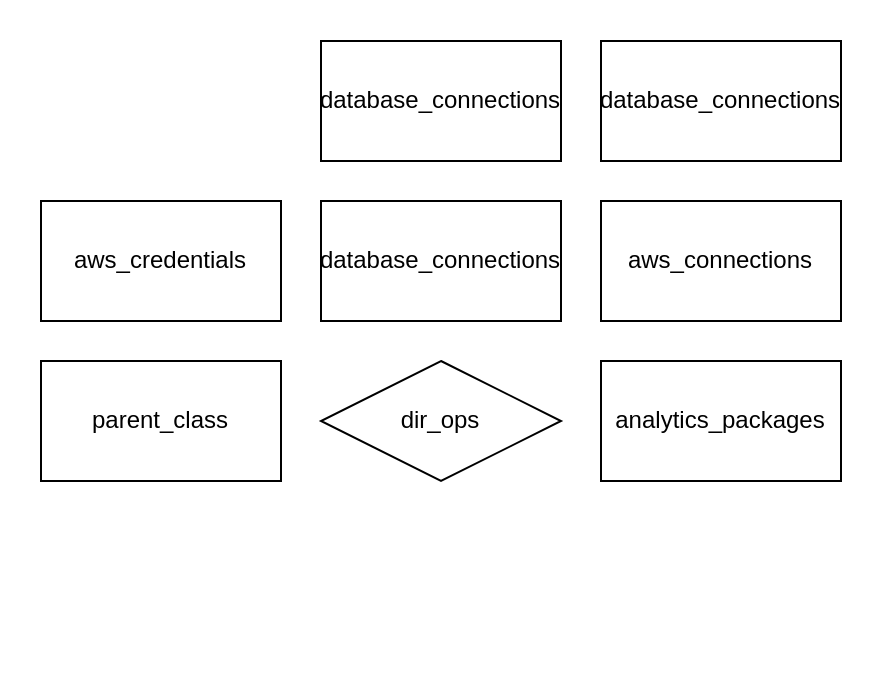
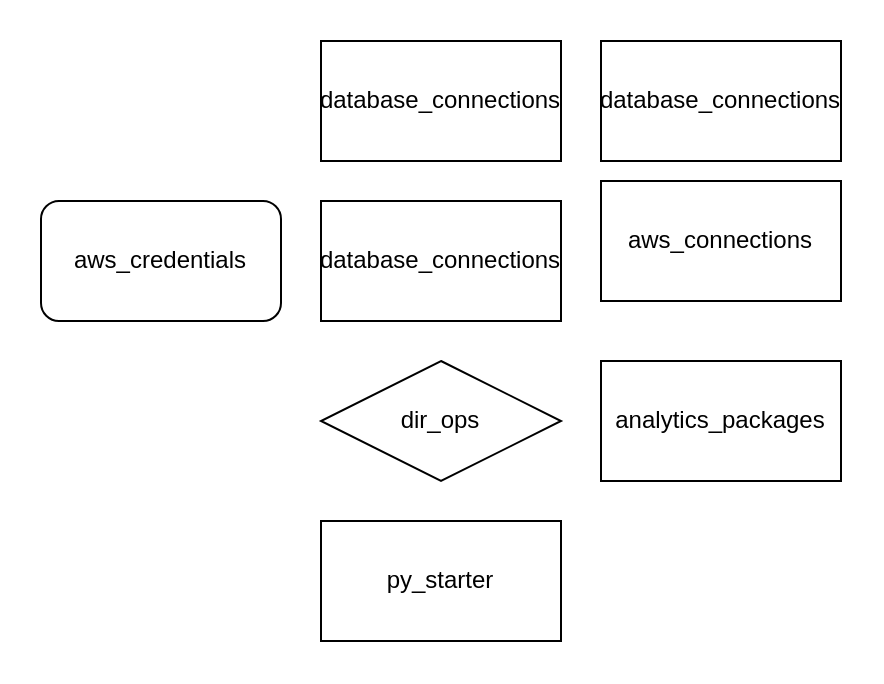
  <mxCell id="0" />
  <mxCell id="1" parent="0" />
- <mxCell id="3" value="parent_class" style="rounded=0;whiteSpace=wrap;html=1;" vertex="1" parent="1"><mxGeometry x="20" y="180" width="120" height="60" as="geometry" /></mxCell>
+ <mxCell id="2" value="py_starter" style="rounded=0;whiteSpace=wrap;html=1;" vertex="1" parent="1"><mxGeometry x="160" y="260" width="120" height="60" as="geometry" /></mxCell>
  <mxCell id="4" value="dir_ops" style="rhombus;whiteSpace=wrap;html=1;" vertex="1" parent="1"><mxGeometry x="160" y="180" width="120" height="60" as="geometry" /></mxCell>
  <mxCell id="5" value="analytics_packages" style="rounded=0;whiteSpace=wrap;html=1;" vertex="1" parent="1"><mxGeometry x="300" y="180" width="120" height="60" as="geometry" /></mxCell>
  <mxCell id="6" value="database_connections" style="whiteSpace=wrap;html=1;" vertex="1" parent="1"><mxGeometry x="160" y="100" width="120" height="60" as="geometry" /></mxCell>
- <mxCell id="7" value="aws_connections" style="whiteSpace=wrap;html=1;" vertex="1" parent="1"><mxGeometry x="300" y="100" width="120" height="60" as="geometry" /></mxCell>
- <mxCell id="8" value="aws_credentials" style="whiteSpace=wrap;html=1;" vertex="1" parent="1"><mxGeometry x="20" y="100" width="120" height="60" as="geometry" /></mxCell>
+ <mxCell id="7" value="aws_connections" style="whiteSpace=wrap;html=1;" vertex="1" parent="1"><mxGeometry x="300" y="90" width="120" height="60" as="geometry" /></mxCell>
+ <mxCell id="8" value="aws_credentials" style="whiteSpace=wrap;html=1;rounded=1;" vertex="1" parent="1"><mxGeometry x="20" y="100" width="120" height="60" as="geometry" /></mxCell>
  <mxCell id="9" value="database_connections" style="whiteSpace=wrap;html=1;" vertex="1" parent="1"><mxGeometry x="160" y="20" width="120" height="60" as="geometry" /></mxCell>
  <mxCell id="10" value="database_connections" style="whiteSpace=wrap;html=1;" vertex="1" parent="1"><mxGeometry x="300" y="20" width="120" height="60" as="geometry" /></mxCell>
